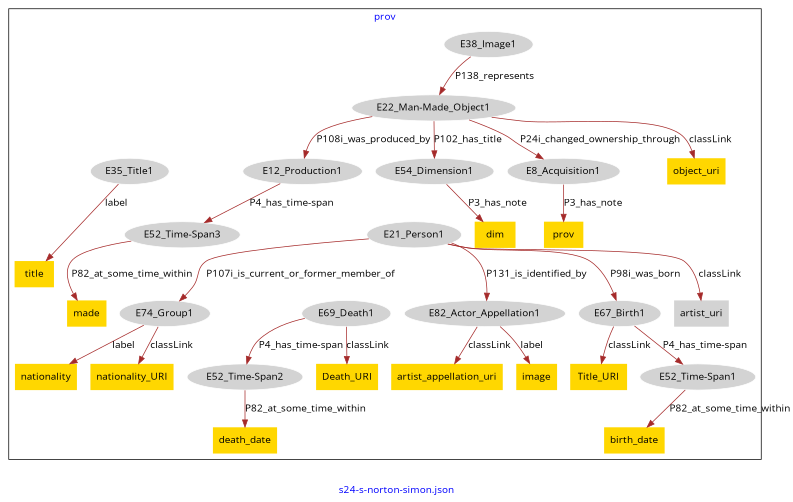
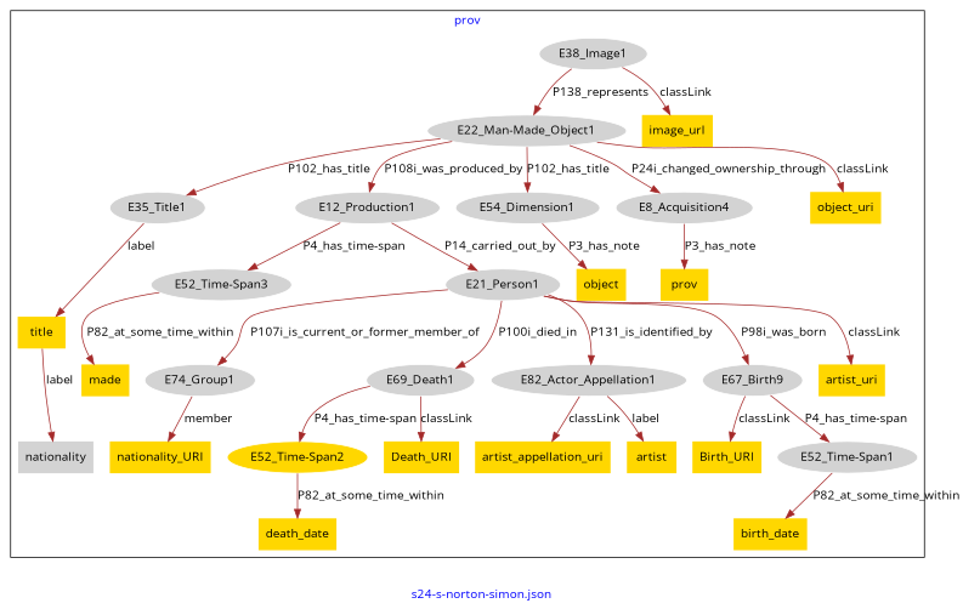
  digraph {
    fontcolor=blue
    fontname="Open Sans"
    label="s24-s-norton-simon.json"
    remincross=true
    node [fillcolor=gold fontname="Open Sans" style=filled shape=plaintext]
    edge [color=brown fontcolor=black fontname="Open Sans"]
    n1 [color=white fillcolor=lightgray label=E12_Production1 shape=""]
    n2 [color=white fillcolor=lightgray label=E21_Person1 shape=""]
    n3 [color=white fillcolor=lightgray label="E52_Time-Span3" shape=""]
-   n4 [color=white fillcolor=lightgray label=E67_Birth1 shape=""]
+   n4 [color=white fillcolor=lightgray label=E67_Birth9 shape=""]
    n5 [color=white fillcolor=lightgray label=E69_Death1 shape=""]
    n6 [color=white fillcolor=lightgray label=E74_Group1 shape=""]
    n7 [color=white fillcolor=lightgray label=E82_Actor_Appellation1 shape=""]
    n8 [color=white fillcolor=lightgray label="E22_Man-Made_Object1" shape=""]
    n9 [color=white fillcolor=lightgray label=E35_Title1 shape=""]
    n10 [color=white fillcolor=lightgray label=E54_Dimension1 shape=""]
-   n11 [color=white fillcolor=lightgray label=E8_Acquisition1 shape=""]
+   n11 [color=white fillcolor=lightgray label=E8_Acquisition4 shape=""]
    n12 [color=white fillcolor=lightgray label=E38_Image1 shape=""]
    n13 [color=white fillcolor=lightgray label="E52_Time-Span1" shape=""]
-   n14 [color=white fillcolor=lightgray label="E52_Time-Span2" shape=""]
-   n15 [fillcolor=lightgray label=artist_uri]
+   n14 [color=white label="E52_Time-Span2" shape=""]
+   n15 [label=artist_uri]
    n16 [label=prov]
    n17 [label=title]
-   n18 [label=nationality]
-   n19 [label=image]
-   n20 [label=dim]
+   n18 [fillcolor=lightgray label=nationality]
+   n19 [label=artist]
+   n20 [label=object]
    n21 [label=Death_URI]
    n22 [label=artist_appellation_uri]
+   n23 [label=image_url]
    n24 [label=made]
    n25 [label=object_uri]
    n26 [label=death_date]
-   n27 [label=Title_URI]
+   n27 [label=Birth_URI]
    n28 [label=birth_date]
    n29 [label=nationality_URI]
    subgraph cluster_1 {
      label=prov
      n1
      n2
      n3
      n4
      n5
      n6
      n7
      n8
      n9
      n10
      n11
      n12
      n13
      n14
      n15
      n16
      n17
      n18
      n19
      n20
      n21
      n22
+     n23
      n24
      n25
      n26
      n27
      n28
      n29
    }
+   n1 -> n2 [label=P14_carried_out_by]
    n1 -> n3 [label="P4_has_time-span"]
    n2 -> n4 [label=P98i_was_born]
+   n2 -> n5 [label=P100i_died_in]
    n2 -> n6 [label=P107i_is_current_or_former_member_of]
    n2 -> n7 [label=P131_is_identified_by]
    n2 -> n15 [label=classLink]
    n3 -> n24 [label=P82_at_some_time_within]
    n4 -> n13 [label="P4_has_time-span"]
    n4 -> n27 [label=classLink]
    n5 -> n14 [label="P4_has_time-span"]
    n5 -> n21 [label=classLink]
-   n6 -> n18 [label=label]
-   n6 -> n29 [label=classLink]
+   n17 -> n18 [label=label]
+   n6 -> n29 [label=member]
    n7 -> n19 [label=label]
    n7 -> n22 [label=classLink]
    n8 -> n1 [label=P108i_was_produced_by]
+   n8 -> n9 [label=P102_has_title]
    n8 -> n10 [label=P102_has_title]
    n8 -> n11 [label=P24i_changed_ownership_through]
    n8 -> n25 [label=classLink]
    n9 -> n17 [label=label]
    n10 -> n20 [label=P3_has_note]
    n11 -> n16 [label=P3_has_note]
    n12 -> n8 [label=P138_represents]
+   n12 -> n23 [label=classLink]
    n13 -> n28 [label=P82_at_some_time_within]
    n14 -> n26 [label=P82_at_some_time_within]
  }
